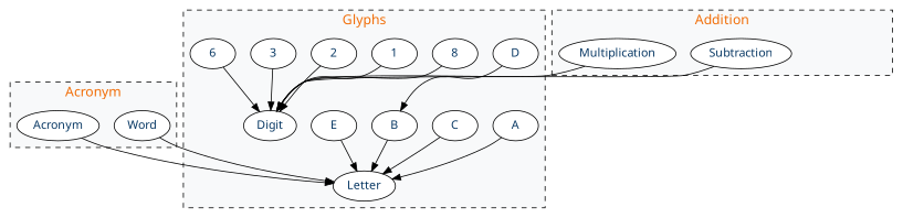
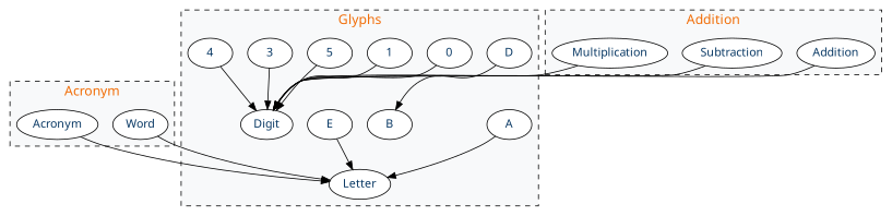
  digraph {
    fillcolor="#f8f9faff"
    fontcolor="#f16c05ff"
    fontname=Tahoma
    fontsize=16
    style="dashed,filled"
    node [fillcolor=white fontcolor="#073763ff" fontname=Tahoma style=filled]
    edge [fontcolor="#5f6368ff" fontname=Tahoma fontsize=12]
    A
    Letter
    B
-   C
    D
    E
-   0 [label=8]
+   0
    Digit
    1
-   2
+   2 [label=5]
    3
-   4 [label=6]
+   4
+   Addition
    Subtraction
    Multiplication
    Word
    Acronym
    subgraph cluster_1 {
      label=Glyphs
      A
      Letter
      B
-     C
      D
      E
      0
      Digit
      1
      2
      3
      4
    }
    subgraph cluster_2 {
      label=Addition
+     Addition
      Subtraction
      Multiplication
    }
    subgraph cluster_3 {
      label=Acronym
      Word
      Acronym
    }
    A -> Letter
-   B -> Letter
-   C -> Letter
    D -> B
    E -> Letter
    0 -> Digit
    1 -> Digit
    2 -> Digit
    3 -> Digit
    4 -> Digit
+   Addition -> Digit
    Subtraction -> Digit
    Multiplication -> Digit
    Word -> Letter
    Acronym -> Letter
  }
